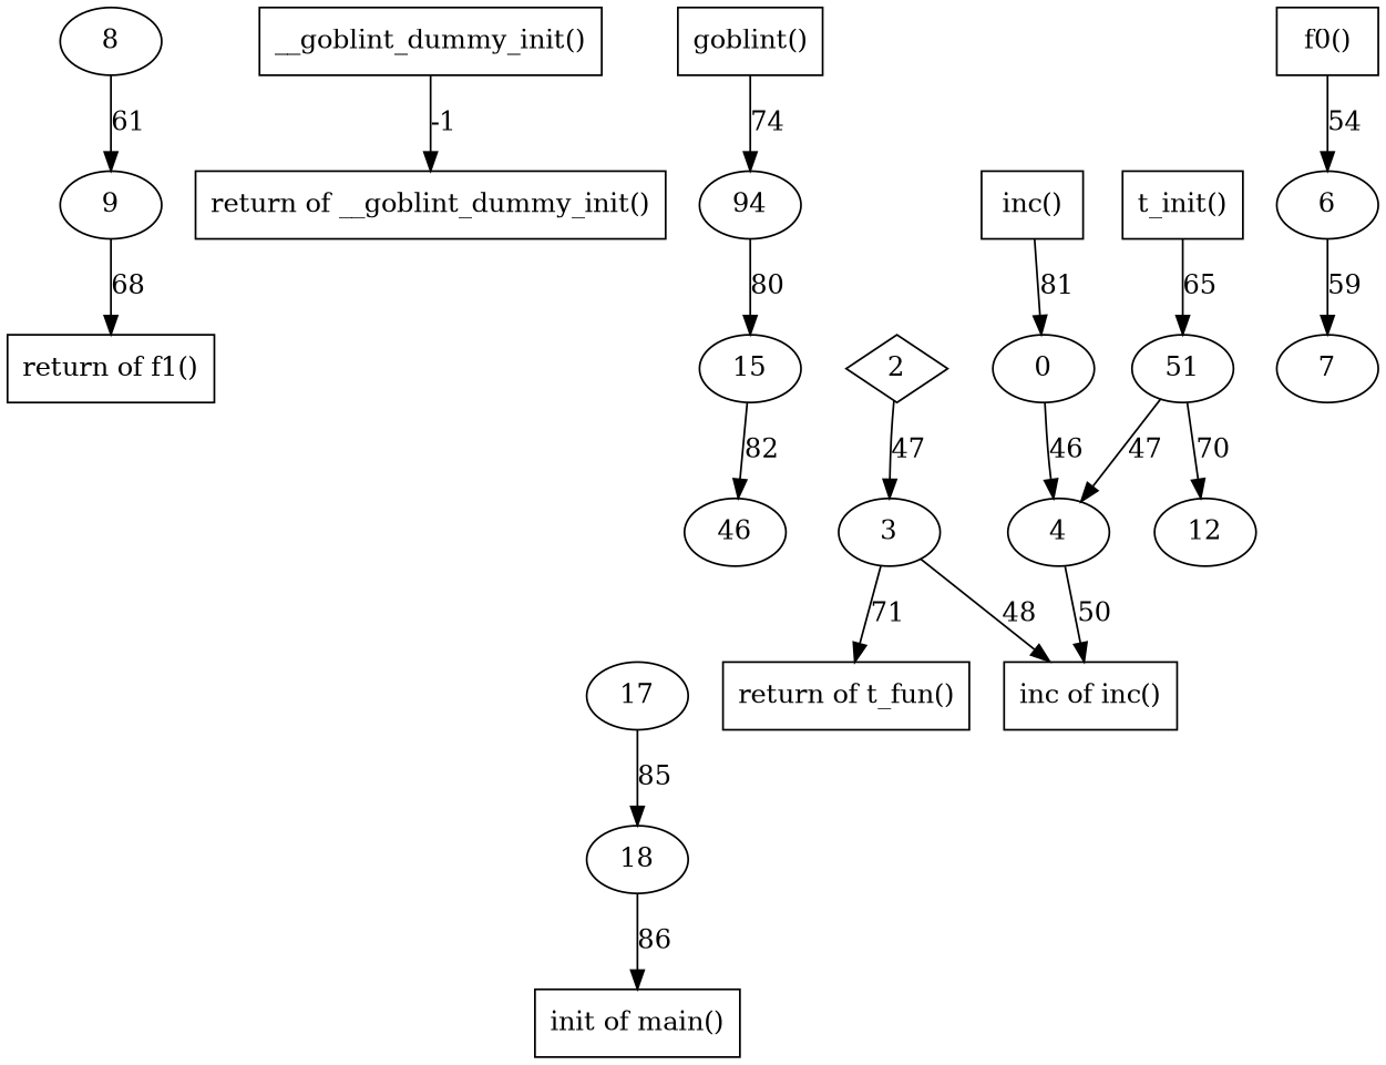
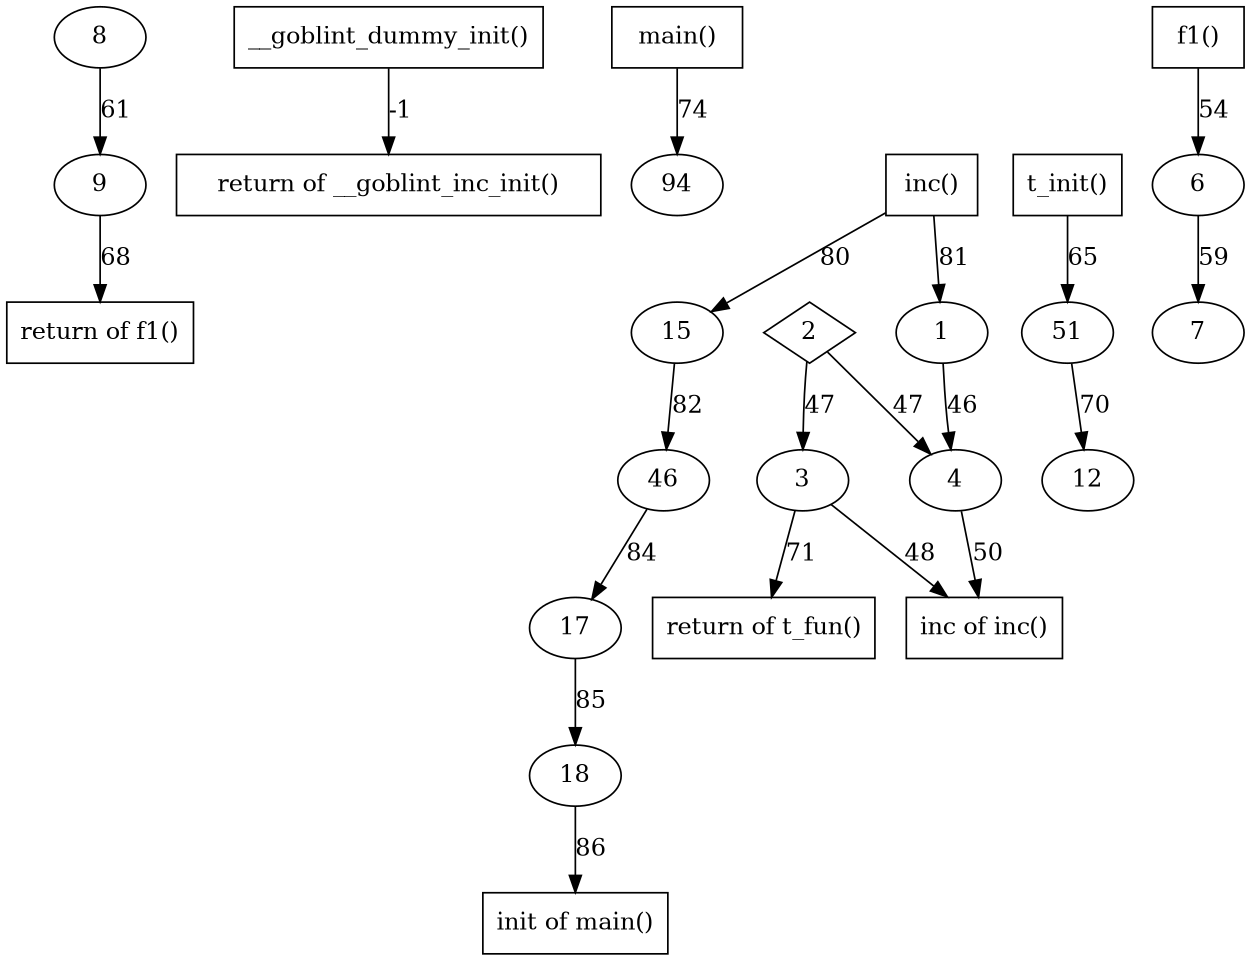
  digraph {
    8
    9
    n3 [label="return of f1()" shape=box]
    n4 [label="__goblint_dummy_init()" shape=box]
-   n5 [label="return of __goblint_dummy_init()" shape=box]
-   n6 [label="goblint()" shape=box]
+   n5 [label="return of __goblint_inc_init()" shape=box]
+   n6 [label="main()" shape=box]
    n7 [label=94]
    15
    n9 [label=46]
    n10 [label="inc of inc()" shape=box]
    4
    3
    n13 [label="return of t_fun()" shape=box]
    2 [shape=diamond]
-   1 [label=0]
+   1
    17
    18
    n18 [label="init of main()" shape=box]
    n19 [label="t_init()" shape=box]
    n20 [label=51]
    12
    6
    7
    n24 [label="inc()" shape=box]
-   n25 [label="f0()" shape=box]
+   n25 [label="f1()" shape=box]
    8 -> 9 [label=61]
    9 -> n3 [label=68]
    n4 -> n5 [label=-1]
    n6 -> n7 [label=74]
-   n7 -> 15 [label=80]
+   n24 -> 15 [label=80]
    15 -> n9 [label=82]
+   n9 -> 17 [label=84]
    4 -> n10 [label=50]
    3 -> n10 [label=48]
    3 -> n13 [label=71]
-   n20 -> 4 [label=47]
+   2 -> 4 [label=47]
    2 -> 3 [label=47]
    1 -> 4 [label=46]
    17 -> 18 [label=85]
    18 -> n18 [label=86]
    n19 -> n20 [label=65]
    n20 -> 12 [label=70]
    6 -> 7 [label=59]
    n24 -> 1 [label=81]
    n25 -> 6 [label=54]
  }
